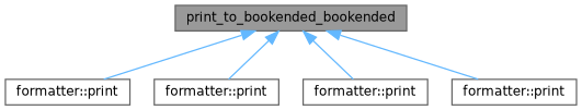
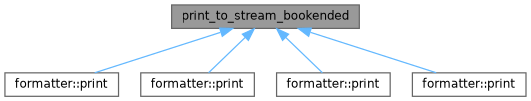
  digraph {
    rankdir=TB
    node [color=grey40 fillcolor=white fontname=Helvetica fontsize=10 shape=box style=filled]
    edge [color=steelblue1 dir=back fontname=Helvetica fontsize=10 labelfontname=Helvetica labelfontsize=10 style=solid]
-   n1 [color=gray40 fillcolor=grey60 fontcolor=black height=0.2 label=print_to_bookended_bookended width=0.4]
+   n1 [color=gray40 fillcolor=grey60 fontcolor=black height=0.2 label=print_to_stream_bookended width=0.4]
    n2 [height=0.2 label="formatter::print" width=0.4]
    n3 [height=0.2 label="formatter::print" width=0.4]
    n4 [height=0.2 label="formatter::print" width=0.4]
    n5 [height=0.2 label="formatter::print" width=0.4]
    n1 -> n2
    n1 -> n3
    n1 -> n4
    n1 -> n5
  }
